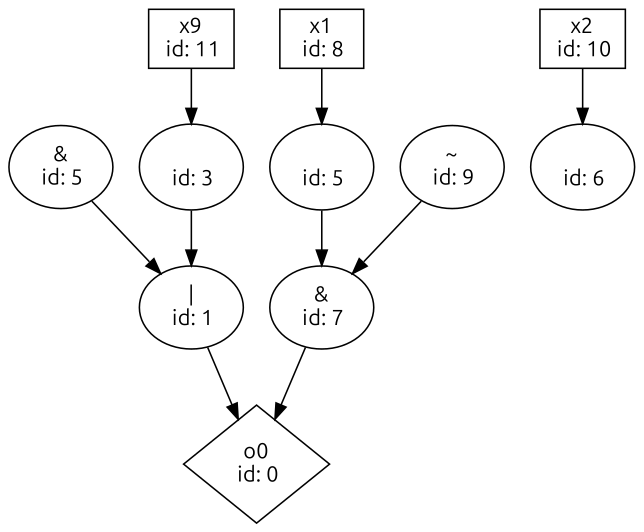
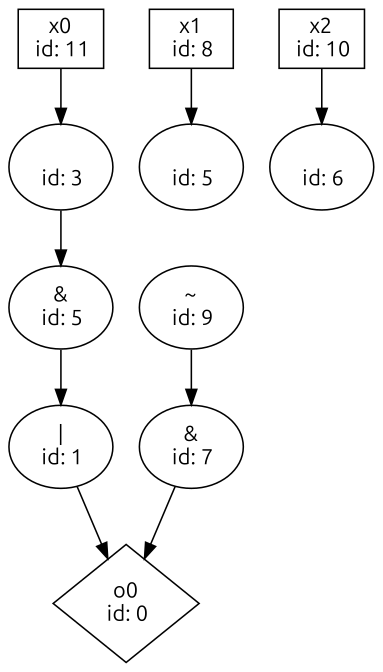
  digraph {
    fontname=Ubuntu
    node [fontname=Ubuntu]
    edge [fontname=Ubuntu]
    n1 [label="o0\n id: 0" shape=diamond]
    n2 [label="|\n id: 1"]
    n3 [label="&\n id: 5"]
    n4 [label="\n id: 3"]
    n5 [label="\n id: 5"]
    n6 [label="&\n id: 7"]
    n7 [label="\n id: 6"]
    n8 [label="~\n id: 9"]
-   n9 [label="x9\n id: 11" shape=box]
+   n9 [label="x0\n id: 11" shape=box]
    n10 [label="x1\n id: 8" shape=box]
    n11 [label="x2\n id: 10" shape=box]
    n2 -> n1
    n3 -> n2
-   n4 -> n2
-   n5 -> n6
+   n4 -> n3
    n6 -> n1
    n8 -> n6
    n9 -> n4
    n10 -> n5
    n11 -> n7
  }
